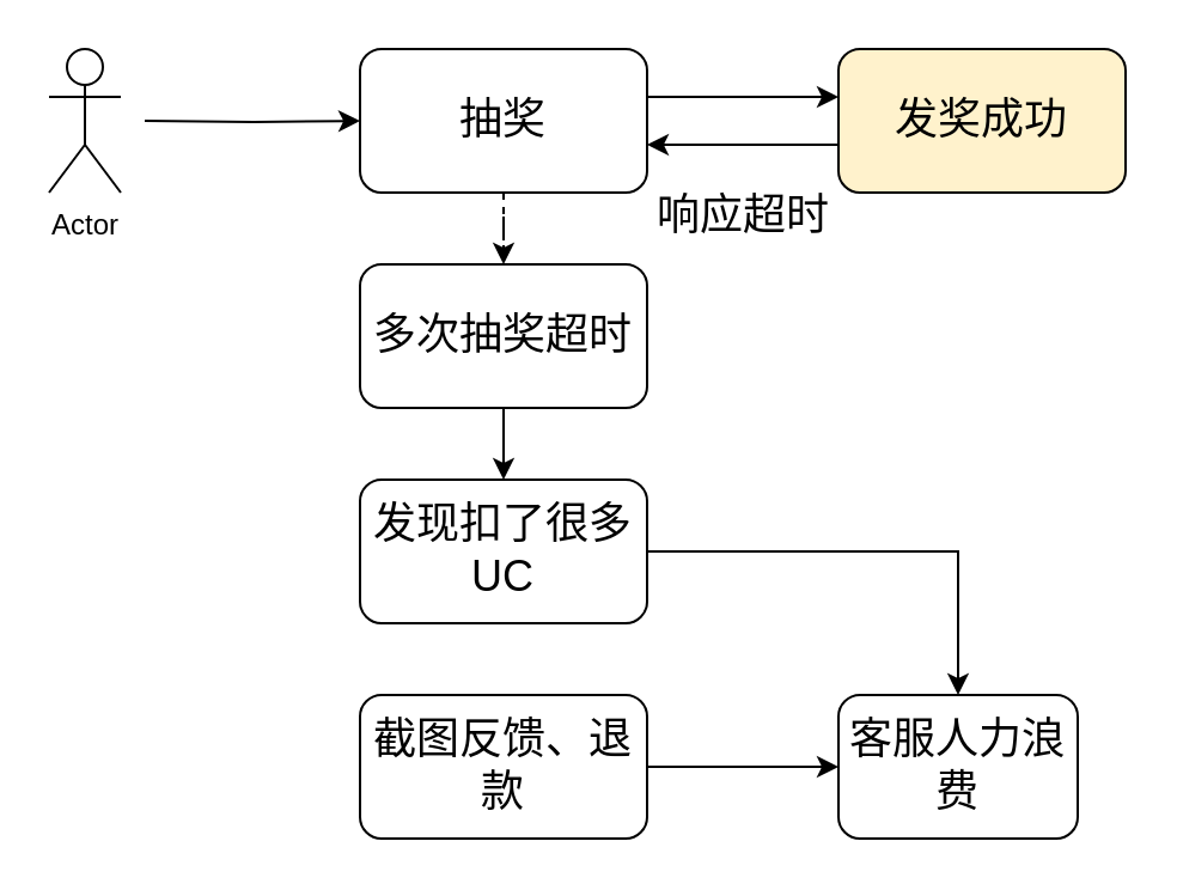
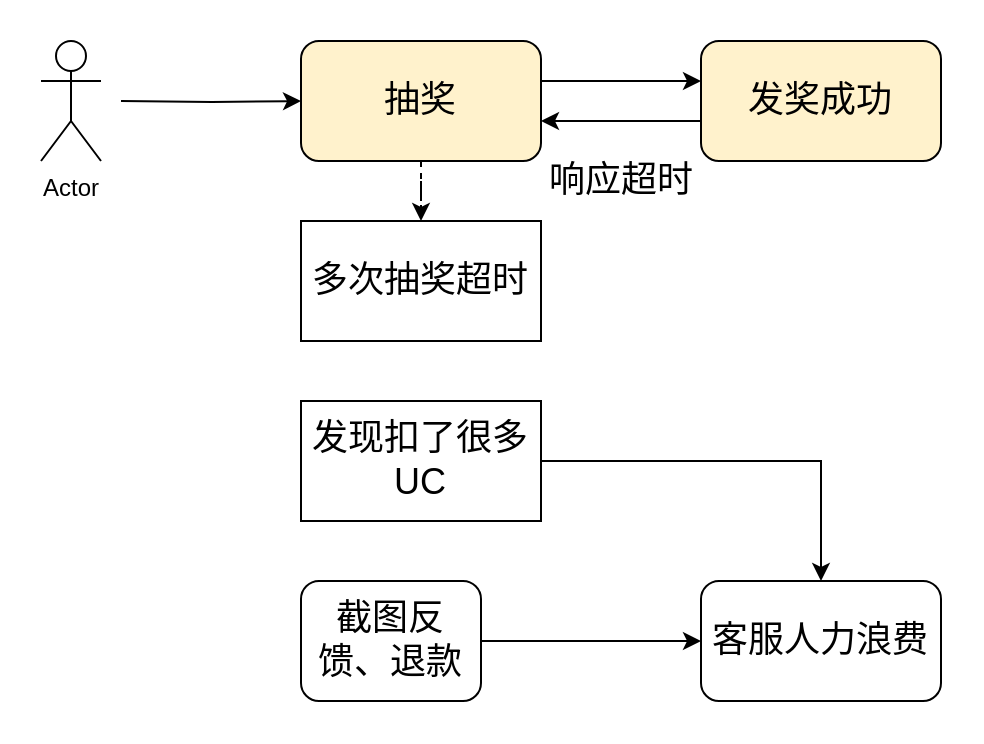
  <mxCell id="0" />
  <mxCell id="1" parent="0" />
  <mxCell id="2" value="" style="edgeStyle=orthogonalEdgeStyle;rounded=0;orthogonalLoop=1;jettySize=auto;html=1;" edge="1" parent="1" target="6"><mxGeometry relative="1" as="geometry"><mxPoint x="60" y="50" as="sourcePoint" /></mxGeometry></mxCell>
  <mxCell id="3" value="Actor" style="shape=umlActor;verticalLabelPosition=bottom;verticalAlign=top;html=1;outlineConnect=0;" vertex="1" parent="1"><mxGeometry x="20" y="20" width="30" height="60" as="geometry" /></mxCell>
  <mxCell id="4" value="" style="edgeStyle=orthogonalEdgeStyle;rounded=0;orthogonalLoop=1;jettySize=auto;html=1;" edge="1" parent="1" source="6" target="8"><mxGeometry relative="1" as="geometry"><Array as="points"><mxPoint x="310" y="40" /><mxPoint x="310" y="40" /></Array></mxGeometry></mxCell>
  <mxCell id="5" value="" style="edgeStyle=orthogonalEdgeStyle;rounded=0;orthogonalLoop=1;jettySize=auto;html=1;fontSize=18;dashed=1;" edge="1" parent="1" source="6" target="11"><mxGeometry relative="1" as="geometry" /></mxCell>
- <mxCell id="6" value="&lt;font style=&quot;font-size: 18px;&quot;&gt;抽奖&lt;/font&gt;" style="rounded=1;whiteSpace=wrap;html=1;" vertex="1" parent="1"><mxGeometry x="150" y="20" width="120" height="60" as="geometry" /></mxCell>
+ <mxCell id="6" value="&lt;font style=&quot;font-size: 18px;&quot;&gt;抽奖&lt;/font&gt;" style="rounded=1;whiteSpace=wrap;html=1;fillColor=#fff2cc;" vertex="1" parent="1"><mxGeometry x="150" y="20" width="120" height="60" as="geometry" /></mxCell>
  <mxCell id="7" value="" style="edgeStyle=orthogonalEdgeStyle;rounded=0;orthogonalLoop=1;jettySize=auto;html=1;fontSize=18;" edge="1" parent="1" source="8" target="6"><mxGeometry relative="1" as="geometry"><Array as="points"><mxPoint x="320" y="60" /><mxPoint x="320" y="60" /></Array></mxGeometry></mxCell>
  <mxCell id="8" value="&lt;font style=&quot;font-size: 18px;&quot;&gt;发奖成功&lt;/font&gt;" style="rounded=1;whiteSpace=wrap;html=1;fillColor=#fff2cc;" vertex="1" parent="1"><mxGeometry x="350" y="20" width="120" height="60" as="geometry" /></mxCell>
  <mxCell id="9" value="响应超时" style="text;html=1;align=center;verticalAlign=middle;resizable=0;points=[];autosize=1;strokeColor=none;fillColor=none;fontSize=18;" vertex="1" parent="1"><mxGeometry x="260" y="70" width="100" height="40" as="geometry" /></mxCell>
- <mxCell id="10" value="" style="edgeStyle=orthogonalEdgeStyle;rounded=0;orthogonalLoop=1;jettySize=auto;html=1;fontSize=18;" edge="1" parent="1" source="11" target="13"><mxGeometry relative="1" as="geometry" /></mxCell>
- <mxCell id="11" value="&lt;font style=&quot;font-size: 18px;&quot;&gt;多次抽奖超时&lt;/font&gt;" style="rounded=1;whiteSpace=wrap;html=1;" vertex="1" parent="1"><mxGeometry x="150" y="110" width="120" height="60" as="geometry" /></mxCell>
+ <mxCell id="11" value="&lt;font style=&quot;font-size: 18px;&quot;&gt;多次抽奖超时&lt;/font&gt;" style="whiteSpace=wrap;html=1;rounded=0;" vertex="1" parent="1"><mxGeometry x="150" y="110" width="120" height="60" as="geometry" /></mxCell>
  <mxCell id="12" value="" style="edgeStyle=orthogonalEdgeStyle;rounded=0;orthogonalLoop=1;jettySize=auto;html=1;fontSize=18;" edge="1" parent="1" source="13" target="16"><mxGeometry relative="1" as="geometry" /></mxCell>
- <mxCell id="13" value="&lt;span style=&quot;font-size: 18px;&quot;&gt;发现扣了很多UC&lt;/span&gt;" style="rounded=1;whiteSpace=wrap;html=1;" vertex="1" parent="1"><mxGeometry x="150" y="200" width="120" height="60" as="geometry" /></mxCell>
+ <mxCell id="13" value="&lt;span style=&quot;font-size: 18px;&quot;&gt;发现扣了很多UC&lt;/span&gt;" style="whiteSpace=wrap;html=1;rounded=0;" vertex="1" parent="1"><mxGeometry x="150" y="200" width="120" height="60" as="geometry" /></mxCell>
  <mxCell id="14" value="" style="edgeStyle=orthogonalEdgeStyle;rounded=0;orthogonalLoop=1;jettySize=auto;html=1;fontSize=18;" edge="1" parent="1" source="15" target="16"><mxGeometry relative="1" as="geometry" /></mxCell>
- <mxCell id="15" value="&lt;span style=&quot;font-size: 18px;&quot;&gt;截图反馈、退款&lt;/span&gt;" style="rounded=1;whiteSpace=wrap;html=1;" vertex="1" parent="1"><mxGeometry x="150" y="290" width="120" height="60" as="geometry" /></mxCell>
- <mxCell id="16" value="&lt;span style=&quot;font-size: 18px;&quot;&gt;客服人力浪费&lt;/span&gt;" style="rounded=1;whiteSpace=wrap;html=1;" vertex="1" parent="1"><mxGeometry x="350" y="290" width="100" height="60" as="geometry" /></mxCell>
+ <mxCell id="15" value="&lt;span style=&quot;font-size: 18px;&quot;&gt;截图反馈、退款&lt;/span&gt;" style="rounded=1;whiteSpace=wrap;html=1;" vertex="1" parent="1"><mxGeometry x="150" y="290" width="90" height="60" as="geometry" /></mxCell>
+ <mxCell id="16" value="&lt;span style=&quot;font-size: 18px;&quot;&gt;客服人力浪费&lt;/span&gt;" style="rounded=1;whiteSpace=wrap;html=1;" vertex="1" parent="1"><mxGeometry x="350" y="290" width="120" height="60" as="geometry" /></mxCell>
